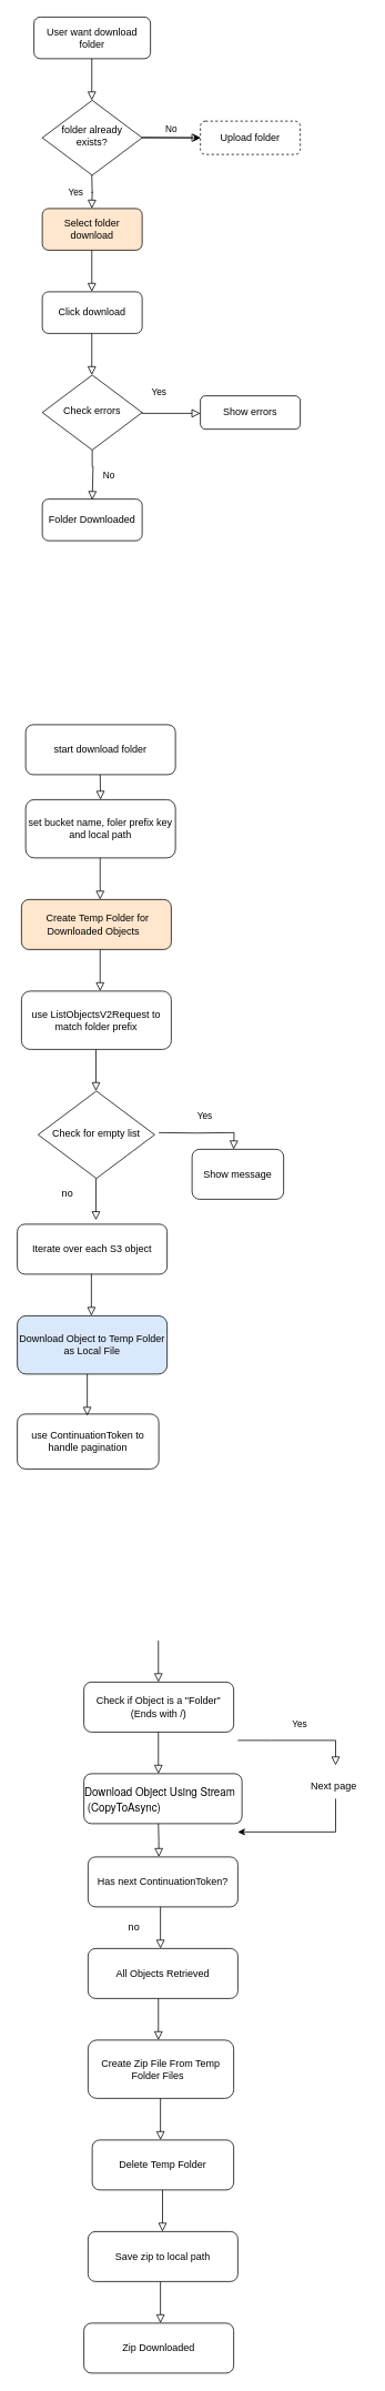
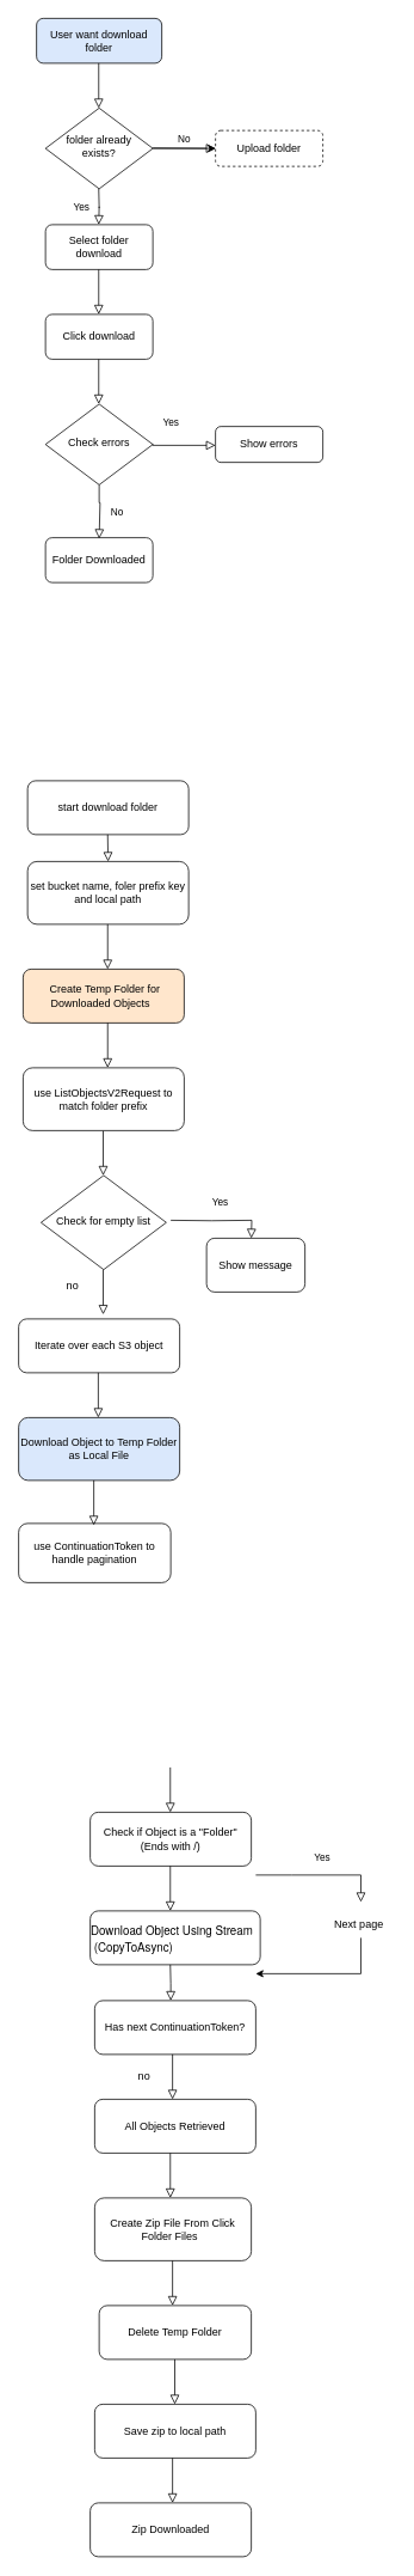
  <mxCell id="0" />
  <mxCell id="1" parent="0" />
- <mxCell id="2" value="User want download folder" style="rounded=1;whiteSpace=wrap;html=1;fontSize=12;glass=0;strokeWidth=1;shadow=0;" parent="1" vertex="1"><mxGeometry x="40" y="20" width="140" height="50" as="geometry" /></mxCell>
- <mxCell id="3" value="Select folder download" style="rounded=1;whiteSpace=wrap;html=1;fontSize=12;glass=0;strokeWidth=1;shadow=0;fillColor=#ffe6cc;" parent="1" vertex="1"><mxGeometry x="50" y="250" width="120" height="50" as="geometry" /></mxCell>
+ <mxCell id="2" value="User want download folder" style="rounded=1;whiteSpace=wrap;html=1;fontSize=12;glass=0;strokeWidth=1;shadow=0;fillColor=#dae8fc;" parent="1" vertex="1"><mxGeometry x="40" y="20" width="140" height="50" as="geometry" /></mxCell>
+ <mxCell id="3" value="Select folder download" style="rounded=1;whiteSpace=wrap;html=1;fontSize=12;glass=0;strokeWidth=1;shadow=0;" parent="1" vertex="1"><mxGeometry x="50" y="250" width="120" height="50" as="geometry" /></mxCell>
  <mxCell id="4" value="Upload folder" style="rounded=1;whiteSpace=wrap;html=1;fontSize=12;glass=0;strokeWidth=1;shadow=0;dashed=1;" parent="1" vertex="1"><mxGeometry x="240" y="145" width="120" height="40" as="geometry" /></mxCell>
  <mxCell id="5" value="" style="edgeStyle=orthogonalEdgeStyle;rounded=0;orthogonalLoop=1;jettySize=auto;html=1;" edge="1" parent="1" source="6" target="4"><mxGeometry relative="1" as="geometry" /></mxCell>
  <mxCell id="6" value="folder already exists?" style="rhombus;whiteSpace=wrap;html=1;shadow=0;fontFamily=Helvetica;fontSize=12;align=center;strokeWidth=1;spacing=6;spacingTop=-4;" parent="1" vertex="1"><mxGeometry x="50" y="120" width="120" height="90" as="geometry" /></mxCell>
  <mxCell id="7" value="No" style="edgeStyle=orthogonalEdgeStyle;rounded=0;html=1;jettySize=auto;orthogonalLoop=1;fontSize=11;endArrow=block;endFill=0;endSize=8;strokeWidth=1;shadow=0;labelBackgroundColor=none;entryX=0;entryY=0.5;entryDx=0;entryDy=0;" parent="1" target="4" edge="1"><mxGeometry y="10" relative="1" as="geometry"><mxPoint as="offset" /><mxPoint x="170" y="164.5" as="sourcePoint" /><mxPoint x="230" y="165" as="targetPoint" /></mxGeometry></mxCell>
  <mxCell id="8" value="" style="rounded=0;html=1;jettySize=auto;orthogonalLoop=1;fontSize=11;endArrow=block;endFill=0;endSize=8;strokeWidth=1;shadow=0;labelBackgroundColor=none;edgeStyle=orthogonalEdgeStyle;" parent="1" edge="1"><mxGeometry relative="1" as="geometry"><mxPoint x="109.5" y="70" as="sourcePoint" /><mxPoint x="109.5" y="120" as="targetPoint" /></mxGeometry></mxCell>
  <mxCell id="9" value="Yes" style="rounded=0;html=1;jettySize=auto;orthogonalLoop=1;fontSize=11;endArrow=block;endFill=0;endSize=8;strokeWidth=1;shadow=0;labelBackgroundColor=none;edgeStyle=orthogonalEdgeStyle;" parent="1" edge="1"><mxGeometry y="20" relative="1" as="geometry"><mxPoint as="offset" /><mxPoint x="109.5" y="210" as="sourcePoint" /><mxPoint x="109.5" y="250" as="targetPoint" /></mxGeometry></mxCell>
  <mxCell id="10" value="Folder Downloaded" style="rounded=1;whiteSpace=wrap;html=1;fontSize=12;glass=0;strokeWidth=1;shadow=0;" parent="1" vertex="1"><mxGeometry x="50" y="599" width="120" height="50" as="geometry" /></mxCell>
  <mxCell id="11" value="Check errors" style="rhombus;whiteSpace=wrap;html=1;shadow=0;fontFamily=Helvetica;fontSize=12;align=center;strokeWidth=1;spacing=6;spacingTop=-4;" parent="1" vertex="1"><mxGeometry x="50" y="450" width="120" height="90" as="geometry" /></mxCell>
  <mxCell id="12" value="No" style="edgeStyle=orthogonalEdgeStyle;rounded=0;html=1;jettySize=auto;orthogonalLoop=1;fontSize=11;endArrow=block;endFill=0;endSize=8;strokeWidth=1;shadow=0;labelBackgroundColor=none;exitX=0.5;exitY=1;exitDx=0;exitDy=0;" parent="1" source="11" edge="1"><mxGeometry x="0.001" y="19" relative="1" as="geometry"><mxPoint as="offset" /><mxPoint x="140" y="600" as="sourcePoint" /><mxPoint x="110" y="600" as="targetPoint" /><Array as="points"><mxPoint x="110" y="560" /><mxPoint x="111" y="560" /></Array></mxGeometry></mxCell>
  <mxCell id="13" value="Yes" style="rounded=0;html=1;jettySize=auto;orthogonalLoop=1;fontSize=11;endArrow=block;endFill=0;endSize=8;strokeWidth=1;shadow=0;labelBackgroundColor=none;edgeStyle=orthogonalEdgeStyle;" parent="1" edge="1"><mxGeometry x="-0.435" y="26" relative="1" as="geometry"><mxPoint x="1" as="offset" /><mxPoint x="170" y="494.5" as="sourcePoint" /><mxPoint x="240" y="496" as="targetPoint" /><Array as="points"><mxPoint x="170" y="495.5" /></Array></mxGeometry></mxCell>
  <mxCell id="14" value="" style="rounded=0;html=1;jettySize=auto;orthogonalLoop=1;fontSize=11;endArrow=block;endFill=0;endSize=8;strokeWidth=1;shadow=0;labelBackgroundColor=none;edgeStyle=orthogonalEdgeStyle;" parent="1" edge="1"><mxGeometry relative="1" as="geometry"><mxPoint x="109.5" y="300" as="sourcePoint" /><mxPoint x="109.5" y="350" as="targetPoint" /></mxGeometry></mxCell>
  <mxCell id="15" value="Show errors" style="rounded=1;whiteSpace=wrap;html=1;fontSize=12;glass=0;strokeWidth=1;shadow=0;" parent="1" vertex="1"><mxGeometry x="240" y="475" width="120" height="40" as="geometry" /></mxCell>
  <mxCell id="16" value="Click download" style="rounded=1;whiteSpace=wrap;html=1;fontSize=12;glass=0;strokeWidth=1;shadow=0;" parent="1" vertex="1"><mxGeometry x="50" y="350" width="120" height="50" as="geometry" /></mxCell>
  <mxCell id="17" value="" style="rounded=0;html=1;jettySize=auto;orthogonalLoop=1;fontSize=11;endArrow=block;endFill=0;endSize=8;strokeWidth=1;shadow=0;labelBackgroundColor=none;edgeStyle=orthogonalEdgeStyle;" parent="1" edge="1"><mxGeometry relative="1" as="geometry"><mxPoint x="109.5" y="400" as="sourcePoint" /><mxPoint x="109.5" y="450" as="targetPoint" /></mxGeometry></mxCell>
  <mxCell id="18" value="start download folder" style="rounded=1;whiteSpace=wrap;html=1;fontSize=12;glass=0;strokeWidth=1;shadow=0;" vertex="1" parent="1"><mxGeometry x="30" y="870" width="180" height="60" as="geometry" /></mxCell>
  <mxCell id="19" value="" style="rounded=0;html=1;jettySize=auto;orthogonalLoop=1;fontSize=11;endArrow=block;endFill=0;endSize=8;strokeWidth=1;shadow=0;labelBackgroundColor=none;edgeStyle=orthogonalEdgeStyle;" edge="1" parent="1"><mxGeometry relative="1" as="geometry"><mxPoint x="114.5" y="1260" as="sourcePoint" /><mxPoint x="114.5" y="1310" as="targetPoint" /></mxGeometry></mxCell>
  <mxCell id="20" value="Show message" style="rounded=1;whiteSpace=wrap;html=1;fontSize=12;glass=0;strokeWidth=1;shadow=0;" vertex="1" parent="1"><mxGeometry x="230" y="1380" width="110" height="60" as="geometry" /></mxCell>
  <mxCell id="21" value="set bucket name, foler prefix key and local path" style="rounded=1;whiteSpace=wrap;html=1;fontSize=12;glass=0;strokeWidth=1;shadow=0;" vertex="1" parent="1"><mxGeometry x="30" y="960" width="180" height="70" as="geometry" /></mxCell>
  <mxCell id="22" value="" style="rounded=0;html=1;jettySize=auto;orthogonalLoop=1;fontSize=11;endArrow=block;endFill=0;endSize=8;strokeWidth=1;shadow=0;labelBackgroundColor=none;edgeStyle=orthogonalEdgeStyle;" edge="1" parent="1"><mxGeometry relative="1" as="geometry"><mxPoint x="119.5" y="930" as="sourcePoint" /><mxPoint x="120" y="960" as="targetPoint" /></mxGeometry></mxCell>
  <mxCell id="23" value="Check if Object is a &quot;Folder&quot; (Ends with /)" style="rounded=1;whiteSpace=wrap;html=1;fontSize=12;glass=0;strokeWidth=1;shadow=0;" vertex="1" parent="1"><mxGeometry x="100" y="2020" width="180" height="60" as="geometry" /></mxCell>
  <mxCell id="24" value="&lt;p style=&quot;margin: 0px; font-variant-numeric: normal; font-variant-east-asian: normal; font-variant-alternates: normal; font-size-adjust: none; font-kerning: auto; font-optical-sizing: auto; font-feature-settings: normal; font-variation-settings: normal; font-variant-position: normal; font-stretch: normal; font-size: 13px; line-height: normal; font-family: &amp;quot;Helvetica Neue&amp;quot;; text-align: start;&quot; class=&quot;p1&quot;&gt;Download Object Using Stream&amp;nbsp; &amp;nbsp;(CopyToAsync)&lt;/p&gt;" style="rounded=1;whiteSpace=wrap;html=1;fontSize=12;glass=0;strokeWidth=1;shadow=0;" vertex="1" parent="1"><mxGeometry x="100" y="2130" width="190" height="60" as="geometry" /></mxCell>
  <mxCell id="25" value="" style="rounded=0;html=1;jettySize=auto;orthogonalLoop=1;fontSize=11;endArrow=block;endFill=0;endSize=8;strokeWidth=1;shadow=0;labelBackgroundColor=none;edgeStyle=orthogonalEdgeStyle;" edge="1" parent="1"><mxGeometry relative="1" as="geometry"><mxPoint x="119.5" y="1030" as="sourcePoint" /><mxPoint x="119.5" y="1080" as="targetPoint" /><Array as="points"><mxPoint x="120" y="1030" /><mxPoint x="120" y="1030" /></Array></mxGeometry></mxCell>
  <mxCell id="26" value="Iterate over each S3 object" style="rounded=1;whiteSpace=wrap;html=1;fontSize=12;glass=0;strokeWidth=1;shadow=0;" vertex="1" parent="1"><mxGeometry x="20" y="1470" width="180" height="60" as="geometry" /></mxCell>
  <mxCell id="27" value="&amp;nbsp;Has next ContinuationToken?&amp;nbsp;" style="rounded=1;whiteSpace=wrap;html=1;fontSize=12;glass=0;strokeWidth=1;shadow=0;" vertex="1" parent="1"><mxGeometry x="105" y="2230" width="180" height="60" as="geometry" /></mxCell>
  <mxCell id="28" value="" style="rounded=0;html=1;jettySize=auto;orthogonalLoop=1;fontSize=11;endArrow=block;endFill=0;endSize=8;strokeWidth=1;shadow=0;labelBackgroundColor=none;edgeStyle=orthogonalEdgeStyle;" edge="1" parent="1"><mxGeometry relative="1" as="geometry"><mxPoint x="189.5" y="2080" as="sourcePoint" /><mxPoint x="189.5" y="2130" as="targetPoint" /></mxGeometry></mxCell>
  <mxCell id="29" value="All Objects Retrieved" style="rounded=1;whiteSpace=wrap;html=1;fontSize=12;glass=0;strokeWidth=1;shadow=0;" vertex="1" parent="1"><mxGeometry x="105" y="2340" width="180" height="60" as="geometry" /></mxCell>
  <mxCell id="30" value="" style="rounded=0;html=1;jettySize=auto;orthogonalLoop=1;fontSize=11;endArrow=block;endFill=0;endSize=8;strokeWidth=1;shadow=0;labelBackgroundColor=none;edgeStyle=orthogonalEdgeStyle;" edge="1" parent="1"><mxGeometry relative="1" as="geometry"><mxPoint x="192" y="2290" as="sourcePoint" /><mxPoint x="192" y="2340" as="targetPoint" /></mxGeometry></mxCell>
  <mxCell id="31" value="no" style="text;html=1;align=center;verticalAlign=middle;resizable=0;points=[];autosize=1;strokeColor=none;fillColor=none;" vertex="1" parent="1"><mxGeometry x="140" y="2300" width="40" height="30" as="geometry" /></mxCell>
  <mxCell id="32" value="Yes" style="rounded=0;html=1;jettySize=auto;orthogonalLoop=1;fontSize=11;endArrow=block;endFill=0;endSize=8;strokeWidth=1;shadow=0;labelBackgroundColor=none;edgeStyle=orthogonalEdgeStyle;" edge="1" parent="1"><mxGeometry y="20" relative="1" as="geometry"><mxPoint as="offset" /><mxPoint x="285" y="2090" as="sourcePoint" /><mxPoint x="402.5" y="2120" as="targetPoint" /><Array as="points"><mxPoint x="325" y="2090" /><mxPoint x="325" y="2090" /><mxPoint x="403" y="2090" /></Array></mxGeometry></mxCell>
  <mxCell id="33" value="Next page" style="text;html=1;align=center;verticalAlign=middle;resizable=0;points=[];autosize=1;strokeColor=none;fillColor=none;" vertex="1" parent="1"><mxGeometry x="360" y="2130" width="80" height="30" as="geometry" /></mxCell>
  <mxCell id="34" style="edgeStyle=orthogonalEdgeStyle;rounded=0;orthogonalLoop=1;jettySize=auto;html=1;" edge="1" parent="1"><mxGeometry relative="1" as="geometry"><mxPoint x="285" y="2200" as="targetPoint" /><mxPoint x="402.5" y="2160" as="sourcePoint" /><Array as="points"><mxPoint x="402.5" y="2160" /><mxPoint x="402.5" y="2200" /></Array></mxGeometry></mxCell>
- <mxCell id="35" value="Create Zip File From Temp Folder Files&amp;nbsp;&amp;nbsp;" style="rounded=1;whiteSpace=wrap;html=1;fontSize=12;glass=0;strokeWidth=1;shadow=0;" vertex="1" parent="1"><mxGeometry x="105" y="2450" width="175" height="70" as="geometry" /></mxCell>
+ <mxCell id="35" value="Create Zip File From Click Folder Files&amp;nbsp;&amp;nbsp;" style="rounded=1;whiteSpace=wrap;html=1;fontSize=12;glass=0;strokeWidth=1;shadow=0;" vertex="1" parent="1"><mxGeometry x="105" y="2450" width="175" height="70" as="geometry" /></mxCell>
  <mxCell id="36" value="" style="rounded=0;html=1;jettySize=auto;orthogonalLoop=1;fontSize=11;endArrow=block;endFill=0;endSize=8;strokeWidth=1;shadow=0;labelBackgroundColor=none;edgeStyle=orthogonalEdgeStyle;" edge="1" parent="1"><mxGeometry relative="1" as="geometry"><mxPoint x="189.5" y="2400" as="sourcePoint" /><mxPoint x="189.5" y="2450" as="targetPoint" /></mxGeometry></mxCell>
  <mxCell id="37" value="" style="rounded=0;html=1;jettySize=auto;orthogonalLoop=1;fontSize=11;endArrow=block;endFill=0;endSize=8;strokeWidth=1;shadow=0;labelBackgroundColor=none;edgeStyle=orthogonalEdgeStyle;" edge="1" parent="1"><mxGeometry relative="1" as="geometry"><mxPoint x="189.5" y="2190" as="sourcePoint" /><mxPoint x="190" y="2230" as="targetPoint" /></mxGeometry></mxCell>
  <mxCell id="38" value="&amp;nbsp;Create Temp Folder&amp;nbsp;for Downloaded Objects&amp;nbsp;&amp;nbsp;" style="rounded=1;whiteSpace=wrap;html=1;fillColor=#ffe6cc;" vertex="1" parent="1"><mxGeometry x="25" y="1080" width="180" height="60" as="geometry" /></mxCell>
  <mxCell id="39" value="use ListObjectsV2Request to match folder prefix" style="rounded=1;whiteSpace=wrap;html=1;" vertex="1" parent="1"><mxGeometry x="25" y="1190" width="180" height="70" as="geometry" /></mxCell>
  <mxCell id="40" value="" style="rounded=0;html=1;jettySize=auto;orthogonalLoop=1;fontSize=11;endArrow=block;endFill=0;endSize=8;strokeWidth=1;shadow=0;labelBackgroundColor=none;edgeStyle=orthogonalEdgeStyle;" edge="1" parent="1"><mxGeometry relative="1" as="geometry"><mxPoint x="119.5" y="1140" as="sourcePoint" /><mxPoint x="119.5" y="1190" as="targetPoint" /><Array as="points"><mxPoint x="120" y="1140" /><mxPoint x="120" y="1140" /></Array></mxGeometry></mxCell>
  <mxCell id="41" value="" style="rounded=0;html=1;jettySize=auto;orthogonalLoop=1;fontSize=11;endArrow=block;endFill=0;endSize=8;strokeWidth=1;shadow=0;labelBackgroundColor=none;edgeStyle=orthogonalEdgeStyle;" edge="1" parent="1"><mxGeometry relative="1" as="geometry"><mxPoint x="189.5" y="1970" as="sourcePoint" /><mxPoint x="189.5" y="2020" as="targetPoint" /><Array as="points"><mxPoint x="190" y="1970" /><mxPoint x="190" y="1970" /></Array></mxGeometry></mxCell>
  <mxCell id="42" value="Delete Temp Folder" style="rounded=1;whiteSpace=wrap;html=1;" vertex="1" parent="1"><mxGeometry x="110" y="2570" width="170" height="60" as="geometry" /></mxCell>
  <mxCell id="43" value="Save zip to local path" style="rounded=1;whiteSpace=wrap;html=1;" vertex="1" parent="1"><mxGeometry x="105" y="2680" width="180" height="60" as="geometry" /></mxCell>
  <mxCell id="44" value="" style="rounded=0;html=1;jettySize=auto;orthogonalLoop=1;fontSize=11;endArrow=block;endFill=0;endSize=8;strokeWidth=1;shadow=0;labelBackgroundColor=none;edgeStyle=orthogonalEdgeStyle;" edge="1" parent="1"><mxGeometry relative="1" as="geometry"><mxPoint x="192" y="2520" as="sourcePoint" /><mxPoint x="192" y="2570" as="targetPoint" /></mxGeometry></mxCell>
  <mxCell id="45" value="" style="rounded=0;html=1;jettySize=auto;orthogonalLoop=1;fontSize=11;endArrow=block;endFill=0;endSize=8;strokeWidth=1;shadow=0;labelBackgroundColor=none;edgeStyle=orthogonalEdgeStyle;" edge="1" parent="1"><mxGeometry relative="1" as="geometry"><mxPoint x="194.5" y="2630" as="sourcePoint" /><mxPoint x="194.5" y="2680" as="targetPoint" /></mxGeometry></mxCell>
  <mxCell id="46" value="Zip Downloaded" style="rounded=1;whiteSpace=wrap;html=1;fontSize=12;glass=0;strokeWidth=1;shadow=0;" vertex="1" parent="1"><mxGeometry x="100" y="2790" width="180" height="60" as="geometry" /></mxCell>
  <mxCell id="47" value="" style="rounded=0;html=1;jettySize=auto;orthogonalLoop=1;fontSize=11;endArrow=block;endFill=0;endSize=8;strokeWidth=1;shadow=0;labelBackgroundColor=none;edgeStyle=orthogonalEdgeStyle;" edge="1" parent="1"><mxGeometry relative="1" as="geometry"><mxPoint x="192" y="2740" as="sourcePoint" /><mxPoint x="192" y="2790" as="targetPoint" /></mxGeometry></mxCell>
  <mxCell id="48" value="Check for empty list" style="rhombus;whiteSpace=wrap;html=1;shadow=0;fontFamily=Helvetica;fontSize=12;align=center;strokeWidth=1;spacing=6;spacingTop=-4;" vertex="1" parent="1"><mxGeometry x="45" y="1310" width="140" height="105" as="geometry" /></mxCell>
  <mxCell id="49" value="Yes" style="rounded=0;html=1;jettySize=auto;orthogonalLoop=1;fontSize=11;endArrow=block;endFill=0;endSize=8;strokeWidth=1;shadow=0;labelBackgroundColor=none;edgeStyle=orthogonalEdgeStyle;" edge="1" parent="1"><mxGeometry y="20" relative="1" as="geometry"><mxPoint as="offset" /><mxPoint x="190" y="1360" as="sourcePoint" /><mxPoint x="280" y="1380" as="targetPoint" /></mxGeometry></mxCell>
  <mxCell id="50" value="" style="rounded=0;html=1;jettySize=auto;orthogonalLoop=1;fontSize=11;endArrow=block;endFill=0;endSize=8;strokeWidth=1;shadow=0;labelBackgroundColor=none;edgeStyle=orthogonalEdgeStyle;" edge="1" parent="1"><mxGeometry relative="1" as="geometry"><mxPoint x="114.5" y="1415" as="sourcePoint" /><mxPoint x="114.5" y="1465" as="targetPoint" /></mxGeometry></mxCell>
  <mxCell id="51" value="no" style="text;html=1;align=center;verticalAlign=middle;resizable=0;points=[];autosize=1;strokeColor=none;fillColor=none;" vertex="1" parent="1"><mxGeometry x="60" y="1418" width="40" height="30" as="geometry" /></mxCell>
  <mxCell id="52" value="Download Object to Temp Folder as Local File" style="rounded=1;whiteSpace=wrap;html=1;fillColor=#dae8fc;" vertex="1" parent="1"><mxGeometry x="20" y="1580" width="180" height="70" as="geometry" /></mxCell>
  <mxCell id="53" value="" style="rounded=0;html=1;jettySize=auto;orthogonalLoop=1;fontSize=11;endArrow=block;endFill=0;endSize=8;strokeWidth=1;shadow=0;labelBackgroundColor=none;edgeStyle=orthogonalEdgeStyle;" edge="1" parent="1"><mxGeometry relative="1" as="geometry"><mxPoint x="109" y="1530" as="sourcePoint" /><mxPoint x="109" y="1580" as="targetPoint" /></mxGeometry></mxCell>
  <mxCell id="54" value="use ContinuationToken to handle pagination" style="rounded=1;whiteSpace=wrap;html=1;" vertex="1" parent="1"><mxGeometry x="20" y="1698" width="170" height="66" as="geometry" /></mxCell>
  <mxCell id="55" value="" style="rounded=0;html=1;jettySize=auto;orthogonalLoop=1;fontSize=11;endArrow=block;endFill=0;endSize=8;strokeWidth=1;shadow=0;labelBackgroundColor=none;edgeStyle=orthogonalEdgeStyle;" edge="1" parent="1"><mxGeometry relative="1" as="geometry"><mxPoint x="104" y="1650" as="sourcePoint" /><mxPoint x="104" y="1700" as="targetPoint" /></mxGeometry></mxCell>
